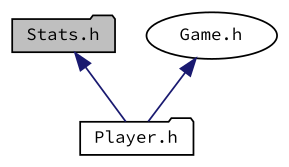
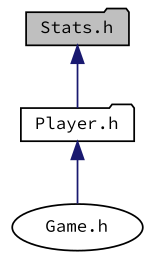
  digraph {
    fontname="Source Code Pro"
    node [color=black fillcolor=white fontname="Source Code Pro" fontsize=10 shape=folder style=filled]
    edge [color=midnightblue dir=back fontname="Source Code Pro" fontsize=10 labelfontname=Helvetica labelfontsize=10 style=solid]
    n1 [fillcolor=grey75 fontcolor=black height=0.2 label="Stats.h" width=0.4]
    n2 [height=0.2 label="Player.h" width=0.4]
    n3 [height=0.2 label="Game.h" shape=ellipse width=0.4]
    n1 -> n2
-   n3 -> n2
+   n2 -> n3
  }
